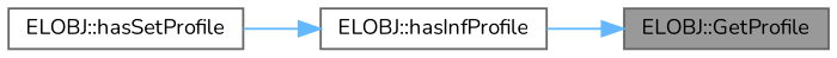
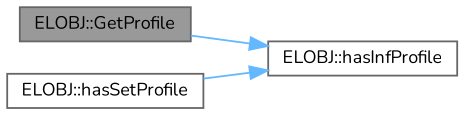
  digraph {
    fontname=Nunito
    rankdir=RL
    node [color=grey40 fillcolor=white fontname=Nunito fontsize=10 shape=box style=filled]
    edge [color=steelblue1 dir=back fontname=Nunito fontsize=10 labelfontname=Helvetica labelfontsize=10 style=solid]
    n1 [color=gray40 fillcolor=grey60 fontcolor=black height=0.2 label="ELOBJ::GetProfile" width=0.4]
    n2 [height=0.2 label="ELOBJ::hasInfProfile" width=0.4]
    n3 [height=0.2 label="ELOBJ::hasSetProfile" width=0.4]
-   n1 -> n2
+   n2 -> n1
    n2 -> n3
  }
